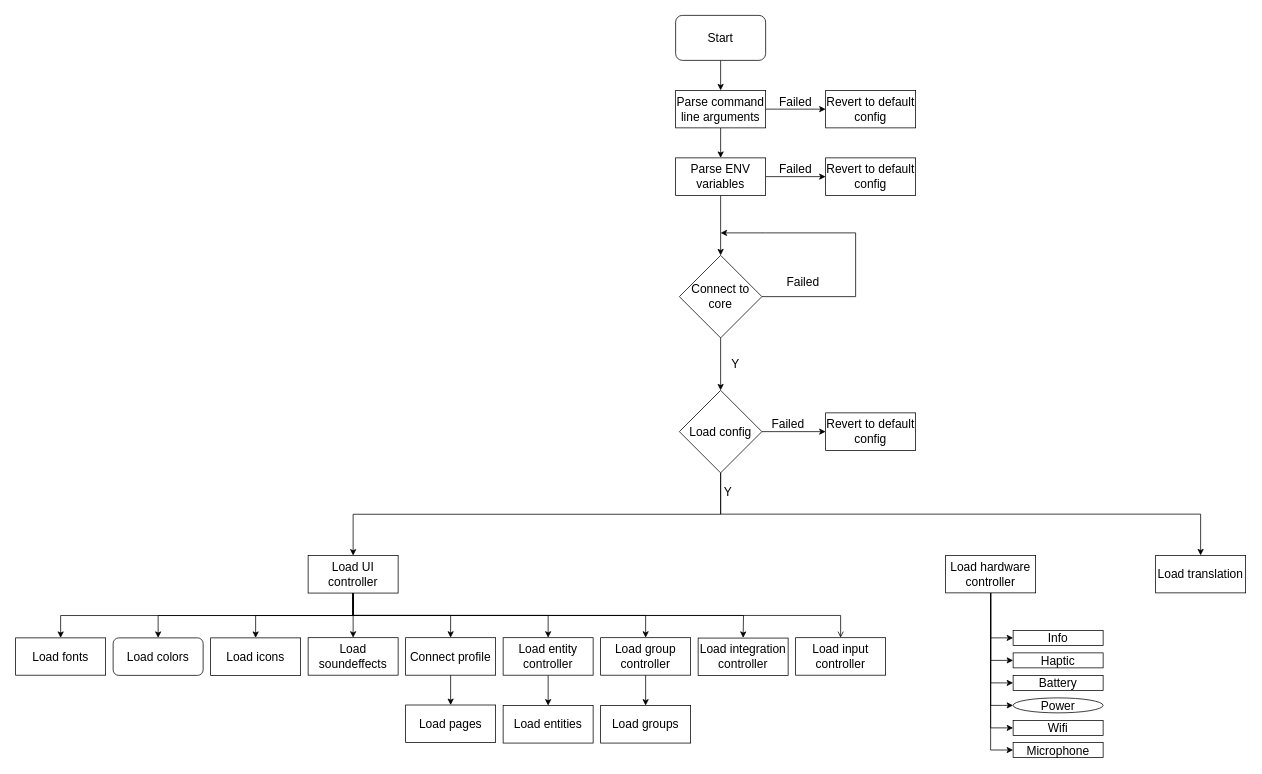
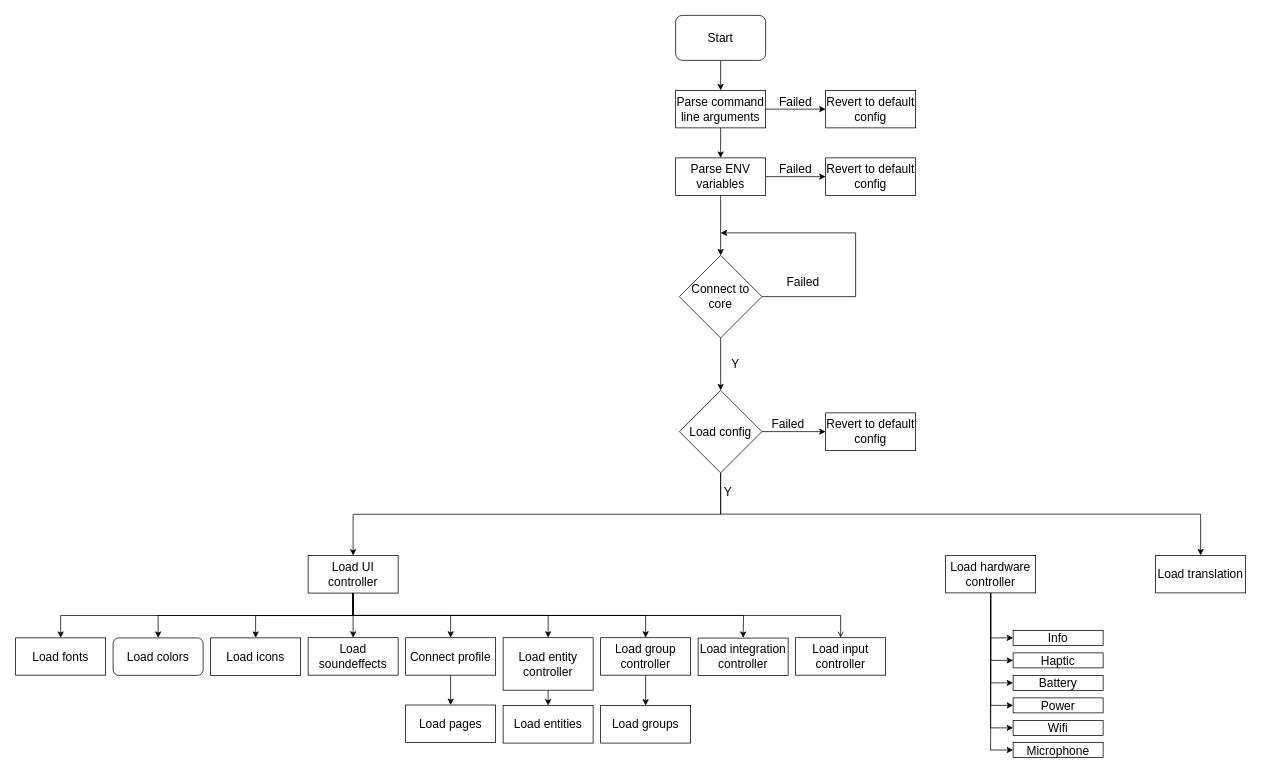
  <mxCell id="0" />
  <mxCell id="1" parent="0" />
  <mxCell id="2" style="edgeStyle=orthogonalEdgeStyle;rounded=0;orthogonalLoop=1;jettySize=auto;html=1;exitX=0.5;exitY=1;exitDx=0;exitDy=0;entryX=0.5;entryY=0;entryDx=0;entryDy=0;" edge="1" parent="1" source="3" target="6"><mxGeometry relative="1" as="geometry" /></mxCell>
  <mxCell id="3" value="&lt;font style=&quot;font-size: 16px&quot;&gt;Start&lt;/font&gt;" style="rounded=1;whiteSpace=wrap;html=1;" vertex="1" parent="1"><mxGeometry x="900" y="20" width="120" height="60" as="geometry" /></mxCell>
  <mxCell id="4" style="edgeStyle=orthogonalEdgeStyle;rounded=0;orthogonalLoop=1;jettySize=auto;html=1;exitX=0.5;exitY=1;exitDx=0;exitDy=0;entryX=0.5;entryY=0;entryDx=0;entryDy=0;" edge="1" parent="1" source="6" target="9"><mxGeometry relative="1" as="geometry" /></mxCell>
  <mxCell id="5" style="edgeStyle=orthogonalEdgeStyle;rounded=0;orthogonalLoop=1;jettySize=auto;html=1;exitX=1;exitY=0.5;exitDx=0;exitDy=0;entryX=0;entryY=0.5;entryDx=0;entryDy=0;" edge="1" parent="1" source="6" target="25"><mxGeometry relative="1" as="geometry" /></mxCell>
  <mxCell id="6" value="Parse command line arguments" style="rounded=0;whiteSpace=wrap;html=1;fontSize=16;" vertex="1" parent="1"><mxGeometry x="900" y="120" width="120" height="50" as="geometry" /></mxCell>
  <mxCell id="7" style="edgeStyle=orthogonalEdgeStyle;rounded=0;orthogonalLoop=1;jettySize=auto;html=1;exitX=0.5;exitY=1;exitDx=0;exitDy=0;entryX=0.5;entryY=0;entryDx=0;entryDy=0;" edge="1" parent="1" source="9" target="12"><mxGeometry relative="1" as="geometry" /></mxCell>
  <mxCell id="8" style="edgeStyle=orthogonalEdgeStyle;rounded=0;orthogonalLoop=1;jettySize=auto;html=1;exitX=1;exitY=0.5;exitDx=0;exitDy=0;entryX=0;entryY=0.5;entryDx=0;entryDy=0;" edge="1" parent="1" source="9" target="26"><mxGeometry relative="1" as="geometry" /></mxCell>
  <mxCell id="9" value="Parse ENV variables" style="rounded=0;whiteSpace=wrap;html=1;fontSize=16;" vertex="1" parent="1"><mxGeometry x="900" y="210" width="120" height="50" as="geometry" /></mxCell>
  <mxCell id="10" style="edgeStyle=orthogonalEdgeStyle;rounded=0;orthogonalLoop=1;jettySize=auto;html=1;exitX=0.5;exitY=1;exitDx=0;exitDy=0;entryX=0.5;entryY=0;entryDx=0;entryDy=0;" edge="1" parent="1" source="12" target="16"><mxGeometry relative="1" as="geometry" /></mxCell>
  <mxCell id="11" style="edgeStyle=orthogonalEdgeStyle;rounded=0;orthogonalLoop=1;jettySize=auto;html=1;exitX=1;exitY=0.5;exitDx=0;exitDy=0;" edge="1" parent="1" source="12"><mxGeometry relative="1" as="geometry"><mxPoint x="960" y="310" as="targetPoint" /><Array as="points"><mxPoint x="1140" y="395" /><mxPoint x="1140" y="310" /><mxPoint x="1020" y="310" /></Array></mxGeometry></mxCell>
  <mxCell id="12" value="Connect to core" style="rhombus;whiteSpace=wrap;html=1;fontSize=16;" vertex="1" parent="1"><mxGeometry x="905" y="340" width="110" height="110" as="geometry" /></mxCell>
  <mxCell id="13" style="edgeStyle=orthogonalEdgeStyle;rounded=0;orthogonalLoop=1;jettySize=auto;html=1;exitX=0.5;exitY=1;exitDx=0;exitDy=0;" edge="1" parent="1" source="16" target="17"><mxGeometry relative="1" as="geometry" /></mxCell>
  <mxCell id="14" style="edgeStyle=orthogonalEdgeStyle;rounded=0;orthogonalLoop=1;jettySize=auto;html=1;exitX=1;exitY=0.5;exitDx=0;exitDy=0;entryX=0;entryY=0.5;entryDx=0;entryDy=0;" edge="1" parent="1" source="16" target="20"><mxGeometry relative="1" as="geometry" /></mxCell>
  <mxCell id="15" style="edgeStyle=orthogonalEdgeStyle;rounded=0;orthogonalLoop=1;jettySize=auto;html=1;exitX=0.5;exitY=1;exitDx=0;exitDy=0;entryX=0.5;entryY=0;entryDx=0;entryDy=0;" edge="1" parent="1" source="16" target="54"><mxGeometry relative="1" as="geometry" /></mxCell>
  <mxCell id="16" value="Load config" style="rhombus;whiteSpace=wrap;html=1;fontSize=16;" vertex="1" parent="1"><mxGeometry x="905" y="520" width="110" height="110" as="geometry" /></mxCell>
  <mxCell id="17" value="Load translation" style="rounded=0;whiteSpace=wrap;html=1;fontSize=16;" vertex="1" parent="1"><mxGeometry x="1540" y="740" width="120" height="50" as="geometry" /></mxCell>
  <mxCell id="18" style="edgeStyle=orthogonalEdgeStyle;rounded=0;orthogonalLoop=1;jettySize=auto;html=1;exitX=0.5;exitY=1;exitDx=0;exitDy=0;entryX=0.5;entryY=0;entryDx=0;entryDy=0;" edge="1" parent="1" source="19" target="29"><mxGeometry relative="1" as="geometry" /></mxCell>
  <mxCell id="19" value="Connect profile" style="rounded=0;whiteSpace=wrap;html=1;fontSize=16;" vertex="1" parent="1"><mxGeometry x="540" y="849.75" width="120" height="50" as="geometry" /></mxCell>
  <mxCell id="20" value="Revert to default config" style="rounded=0;whiteSpace=wrap;html=1;fontSize=16;" vertex="1" parent="1"><mxGeometry x="1100" y="550" width="120" height="50" as="geometry" /></mxCell>
  <mxCell id="21" value="Y" style="text;html=1;strokeColor=none;fillColor=none;align=center;verticalAlign=middle;whiteSpace=wrap;rounded=0;fontSize=16;" vertex="1" parent="1"><mxGeometry x="950" y="470" width="60" height="30" as="geometry" /></mxCell>
  <mxCell id="22" value="Y" style="text;html=1;strokeColor=none;fillColor=none;align=center;verticalAlign=middle;whiteSpace=wrap;rounded=0;fontSize=16;" vertex="1" parent="1"><mxGeometry x="940" y="640" width="60" height="30" as="geometry" /></mxCell>
  <mxCell id="23" value="Failed" style="text;html=1;strokeColor=none;fillColor=none;align=center;verticalAlign=middle;whiteSpace=wrap;rounded=0;fontSize=16;" vertex="1" parent="1"><mxGeometry x="1020" y="550" width="60" height="30" as="geometry" /></mxCell>
  <mxCell id="24" value="Failed" style="text;html=1;strokeColor=none;fillColor=none;align=center;verticalAlign=middle;whiteSpace=wrap;rounded=0;fontSize=16;" vertex="1" parent="1"><mxGeometry x="1040" y="360" width="60" height="30" as="geometry" /></mxCell>
  <mxCell id="25" value="Revert to default config" style="rounded=0;whiteSpace=wrap;html=1;fontSize=16;" vertex="1" parent="1"><mxGeometry x="1100" y="120" width="120" height="50" as="geometry" /></mxCell>
  <mxCell id="26" value="Revert to default config" style="rounded=0;whiteSpace=wrap;html=1;fontSize=16;" vertex="1" parent="1"><mxGeometry x="1100" y="210" width="120" height="50" as="geometry" /></mxCell>
  <mxCell id="27" value="Failed" style="text;html=1;strokeColor=none;fillColor=none;align=center;verticalAlign=middle;whiteSpace=wrap;rounded=0;fontSize=16;" vertex="1" parent="1"><mxGeometry x="1030" y="120" width="60" height="30" as="geometry" /></mxCell>
  <mxCell id="28" value="Failed" style="text;html=1;strokeColor=none;fillColor=none;align=center;verticalAlign=middle;whiteSpace=wrap;rounded=0;fontSize=16;" vertex="1" parent="1"><mxGeometry x="1030" y="210" width="60" height="30" as="geometry" /></mxCell>
  <mxCell id="29" value="Load pages" style="rounded=0;whiteSpace=wrap;html=1;fontSize=16;" vertex="1" parent="1"><mxGeometry x="540" y="939.5" width="120" height="50" as="geometry" /></mxCell>
  <mxCell id="30" value="Load entities" style="rounded=0;whiteSpace=wrap;html=1;fontSize=16;" vertex="1" parent="1"><mxGeometry x="670" y="940.25" width="120" height="50" as="geometry" /></mxCell>
  <mxCell id="31" value="Load groups" style="rounded=0;whiteSpace=wrap;html=1;fontSize=16;" vertex="1" parent="1"><mxGeometry x="800" y="940.25" width="120" height="50" as="geometry" /></mxCell>
  <mxCell id="32" style="edgeStyle=orthogonalEdgeStyle;rounded=0;orthogonalLoop=1;jettySize=auto;html=1;exitX=0.5;exitY=1;exitDx=0;exitDy=0;entryX=0;entryY=0.5;entryDx=0;entryDy=0;" edge="1" parent="1" source="38" target="39"><mxGeometry relative="1" as="geometry" /></mxCell>
  <mxCell id="33" style="edgeStyle=orthogonalEdgeStyle;rounded=0;orthogonalLoop=1;jettySize=auto;html=1;exitX=0.5;exitY=1;exitDx=0;exitDy=0;entryX=0;entryY=0.5;entryDx=0;entryDy=0;" edge="1" parent="1" source="38" target="40"><mxGeometry relative="1" as="geometry" /></mxCell>
  <mxCell id="34" style="edgeStyle=orthogonalEdgeStyle;rounded=0;orthogonalLoop=1;jettySize=auto;html=1;exitX=0.5;exitY=1;exitDx=0;exitDy=0;entryX=0;entryY=0.5;entryDx=0;entryDy=0;" edge="1" parent="1" source="38" target="41"><mxGeometry relative="1" as="geometry" /></mxCell>
  <mxCell id="35" style="edgeStyle=orthogonalEdgeStyle;rounded=0;orthogonalLoop=1;jettySize=auto;html=1;exitX=0.5;exitY=1;exitDx=0;exitDy=0;entryX=0;entryY=0.5;entryDx=0;entryDy=0;" edge="1" parent="1" source="38" target="42"><mxGeometry relative="1" as="geometry" /></mxCell>
  <mxCell id="36" style="edgeStyle=orthogonalEdgeStyle;rounded=0;orthogonalLoop=1;jettySize=auto;html=1;exitX=0.5;exitY=1;exitDx=0;exitDy=0;entryX=0;entryY=0.5;entryDx=0;entryDy=0;" edge="1" parent="1" source="38" target="43"><mxGeometry relative="1" as="geometry" /></mxCell>
  <mxCell id="37" style="edgeStyle=orthogonalEdgeStyle;rounded=0;orthogonalLoop=1;jettySize=auto;html=1;exitX=0.5;exitY=1;exitDx=0;exitDy=0;entryX=0;entryY=0.5;entryDx=0;entryDy=0;" edge="1" parent="1" source="38" target="44"><mxGeometry relative="1" as="geometry" /></mxCell>
  <mxCell id="38" value="Load hardware&lt;br&gt;controller" style="rounded=0;whiteSpace=wrap;html=1;fontSize=16;" vertex="1" parent="1"><mxGeometry x="1260" y="740" width="120" height="50" as="geometry" /></mxCell>
  <mxCell id="39" value="Info" style="rounded=0;whiteSpace=wrap;html=1;fontSize=16;" vertex="1" parent="1"><mxGeometry x="1350" y="840" width="120" height="20" as="geometry" /></mxCell>
  <mxCell id="40" value="Haptic" style="rounded=0;whiteSpace=wrap;html=1;fontSize=16;" vertex="1" parent="1"><mxGeometry x="1350" y="870" width="120" height="20" as="geometry" /></mxCell>
  <mxCell id="41" value="Battery" style="rounded=0;whiteSpace=wrap;html=1;fontSize=16;" vertex="1" parent="1"><mxGeometry x="1350" y="900" width="120" height="20" as="geometry" /></mxCell>
- <mxCell id="42" value="Power" style="ellipse;whiteSpace=wrap;html=1;fontSize=16;" vertex="1" parent="1"><mxGeometry x="1350" y="930" width="120" height="20" as="geometry" /></mxCell>
+ <mxCell id="42" value="Power" style="rounded=0;whiteSpace=wrap;html=1;fontSize=16;" vertex="1" parent="1"><mxGeometry x="1350" y="930" width="120" height="20" as="geometry" /></mxCell>
  <mxCell id="43" value="Wifi" style="rounded=0;whiteSpace=wrap;html=1;fontSize=16;" vertex="1" parent="1"><mxGeometry x="1350" y="960" width="120" height="20" as="geometry" /></mxCell>
  <mxCell id="44" value="Microphone" style="rounded=0;whiteSpace=wrap;html=1;fontSize=16;" vertex="1" parent="1"><mxGeometry x="1350" y="989.5" width="120" height="20" as="geometry" /></mxCell>
  <mxCell id="45" style="edgeStyle=orthogonalEdgeStyle;rounded=0;orthogonalLoop=1;jettySize=auto;html=1;exitX=0.5;exitY=1;exitDx=0;exitDy=0;entryX=0.5;entryY=0;entryDx=0;entryDy=0;" edge="1" parent="1" source="54" target="19"><mxGeometry relative="1" as="geometry" /></mxCell>
  <mxCell id="46" style="edgeStyle=orthogonalEdgeStyle;rounded=0;orthogonalLoop=1;jettySize=auto;html=1;exitX=0.5;exitY=1;exitDx=0;exitDy=0;entryX=0.5;entryY=0;entryDx=0;entryDy=0;" edge="1" parent="1" source="54" target="58"><mxGeometry relative="1" as="geometry" /></mxCell>
  <mxCell id="47" style="edgeStyle=orthogonalEdgeStyle;rounded=0;orthogonalLoop=1;jettySize=auto;html=1;exitX=0.5;exitY=1;exitDx=0;exitDy=0;entryX=0.5;entryY=0;entryDx=0;entryDy=0;" edge="1" parent="1" source="54" target="56"><mxGeometry relative="1" as="geometry" /></mxCell>
  <mxCell id="48" style="edgeStyle=orthogonalEdgeStyle;rounded=0;orthogonalLoop=1;jettySize=auto;html=1;exitX=0.5;exitY=1;exitDx=0;exitDy=0;entryX=0.5;entryY=0;entryDx=0;entryDy=0;" edge="1" parent="1" source="54" target="55"><mxGeometry relative="1" as="geometry" /></mxCell>
  <mxCell id="49" style="edgeStyle=orthogonalEdgeStyle;rounded=0;orthogonalLoop=1;jettySize=auto;html=1;exitX=0.5;exitY=1;exitDx=0;exitDy=0;entryX=0.5;entryY=0;entryDx=0;entryDy=0;" edge="1" parent="1" source="54" target="57"><mxGeometry relative="1" as="geometry" /></mxCell>
  <mxCell id="50" style="edgeStyle=orthogonalEdgeStyle;rounded=0;orthogonalLoop=1;jettySize=auto;html=1;exitX=0.5;exitY=1;exitDx=0;exitDy=0;entryX=0.5;entryY=0;entryDx=0;entryDy=0;" edge="1" parent="1" source="54" target="60"><mxGeometry relative="1" as="geometry" /></mxCell>
  <mxCell id="51" style="edgeStyle=orthogonalEdgeStyle;rounded=0;orthogonalLoop=1;jettySize=auto;html=1;exitX=0.5;exitY=1;exitDx=0;exitDy=0;entryX=0.5;entryY=0;entryDx=0;entryDy=0;" edge="1" parent="1" source="54" target="62"><mxGeometry relative="1" as="geometry" /></mxCell>
  <mxCell id="52" style="edgeStyle=orthogonalEdgeStyle;rounded=0;orthogonalLoop=1;jettySize=auto;html=1;exitX=0.5;exitY=1;exitDx=0;exitDy=0;" edge="1" parent="1" source="54"><mxGeometry relative="1" as="geometry"><mxPoint x="990" y="850" as="targetPoint" /></mxGeometry></mxCell>
  <mxCell id="53" style="edgeStyle=orthogonalEdgeStyle;rounded=0;orthogonalLoop=1;jettySize=auto;html=1;exitX=0.5;exitY=1;exitDx=0;exitDy=0;entryX=0.5;entryY=0;entryDx=0;entryDy=0;endArrow=open;" edge="1" parent="1" source="54" target="64"><mxGeometry relative="1" as="geometry" /></mxCell>
  <mxCell id="54" value="Load UI controller" style="rounded=0;whiteSpace=wrap;html=1;fontSize=16;" vertex="1" parent="1"><mxGeometry x="410" y="740.25" width="120" height="50" as="geometry" /></mxCell>
  <mxCell id="55" value="Load soundeffects" style="rounded=0;whiteSpace=wrap;html=1;fontSize=16;" vertex="1" parent="1"><mxGeometry x="410" y="849.75" width="120" height="50" as="geometry" /></mxCell>
  <mxCell id="56" value="Load icons" style="rounded=0;whiteSpace=wrap;html=1;fontSize=16;" vertex="1" parent="1"><mxGeometry x="280" y="850" width="120" height="50" as="geometry" /></mxCell>
  <mxCell id="57" value="Load fonts" style="rounded=0;whiteSpace=wrap;html=1;fontSize=16;" vertex="1" parent="1"><mxGeometry x="20" y="850" width="120" height="49.75" as="geometry" /></mxCell>
  <mxCell id="58" value="Load colors" style="whiteSpace=wrap;html=1;fontSize=16;rounded=1;" vertex="1" parent="1"><mxGeometry x="150" y="850" width="120" height="50" as="geometry" /></mxCell>
  <mxCell id="59" style="edgeStyle=orthogonalEdgeStyle;rounded=0;orthogonalLoop=1;jettySize=auto;html=1;exitX=0.5;exitY=1;exitDx=0;exitDy=0;entryX=0.5;entryY=0;entryDx=0;entryDy=0;" edge="1" parent="1" source="60" target="30"><mxGeometry relative="1" as="geometry" /></mxCell>
- <mxCell id="60" value="Load entity controller" style="rounded=0;whiteSpace=wrap;html=1;fontSize=16;" vertex="1" parent="1"><mxGeometry x="670" y="849.75" width="120" height="50" as="geometry" /></mxCell>
+ <mxCell id="60" value="Load entity controller" style="rounded=0;whiteSpace=wrap;html=1;fontSize=16;" vertex="1" parent="1"><mxGeometry x="670" y="849.75" width="120" height="70" as="geometry" /></mxCell>
  <mxCell id="61" style="edgeStyle=orthogonalEdgeStyle;rounded=0;orthogonalLoop=1;jettySize=auto;html=1;exitX=0.5;exitY=1;exitDx=0;exitDy=0;entryX=0.5;entryY=0;entryDx=0;entryDy=0;" edge="1" parent="1" source="62" target="31"><mxGeometry relative="1" as="geometry" /></mxCell>
  <mxCell id="62" value="Load group controller" style="rounded=0;whiteSpace=wrap;html=1;fontSize=16;" vertex="1" parent="1"><mxGeometry x="800" y="849.75" width="120" height="50" as="geometry" /></mxCell>
  <mxCell id="63" value="Load integration controller" style="rounded=0;whiteSpace=wrap;html=1;fontSize=16;" vertex="1" parent="1"><mxGeometry x="930" y="850.25" width="120" height="50" as="geometry" /></mxCell>
  <mxCell id="64" value="Load input controller" style="rounded=0;whiteSpace=wrap;html=1;fontSize=16;" vertex="1" parent="1"><mxGeometry x="1060" y="849.75" width="120" height="50" as="geometry" /></mxCell>
